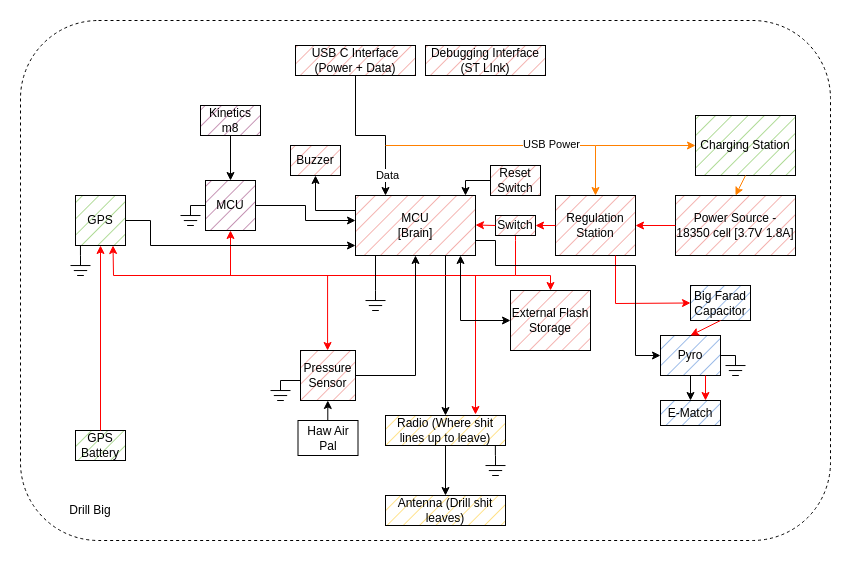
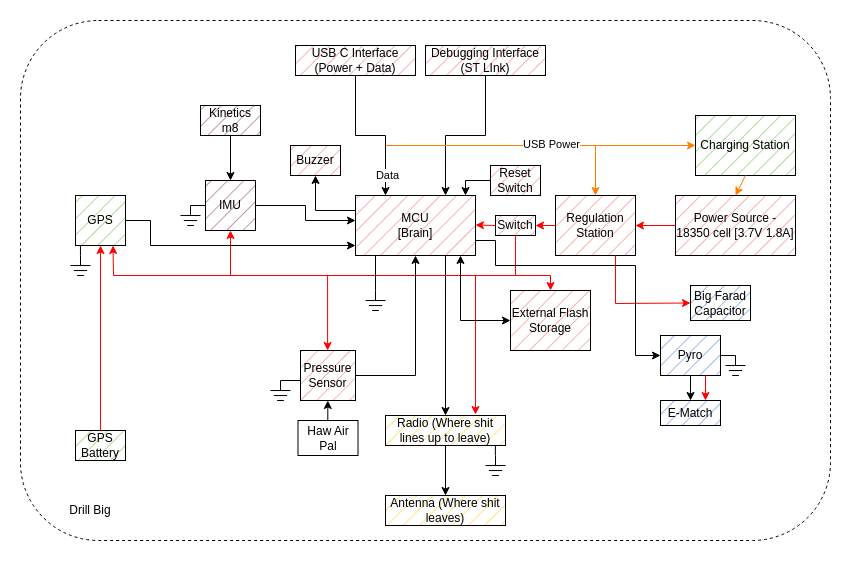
  <mxCell id="0" />
  <mxCell id="1" parent="0" />
  <mxCell id="2" value="" style="rounded=1;whiteSpace=wrap;html=1;fillColor=none;dashed=1;" vertex="1" parent="1"><mxGeometry x="20" y="20" width="810" height="520" as="geometry" /></mxCell>
  <mxCell id="3" value="MCU&lt;div&gt;[Brain]&lt;/div&gt;" style="rounded=0;whiteSpace=wrap;html=1;fillColor=#F19C99;fillStyle=hatch;" vertex="1" parent="1"><mxGeometry x="355" y="195" width="120" height="60" as="geometry" /></mxCell>
  <mxCell id="4" value="" style="endArrow=classic;html=1;rounded=0;entryX=0.25;entryY=0;entryDx=0;entryDy=0;exitX=0.5;exitY=1;exitDx=0;exitDy=0;" edge="1" parent="1" source="6" target="3"><mxGeometry width="50" height="50" relative="1" as="geometry"><mxPoint x="415" y="95" as="sourcePoint" /><mxPoint x="415" y="165" as="targetPoint" /><Array as="points"><mxPoint x="355" y="135" /><mxPoint x="385" y="135" /></Array></mxGeometry></mxCell>
  <mxCell id="5" value="Data" style="edgeLabel;html=1;align=center;verticalAlign=middle;resizable=0;points=[];" vertex="1" connectable="0" parent="4"><mxGeometry x="0.715" y="1" relative="1" as="geometry"><mxPoint as="offset" /></mxGeometry></mxCell>
  <mxCell id="6" value="USB C Interface (Power + Data)" style="text;html=1;align=center;verticalAlign=middle;whiteSpace=wrap;rounded=0;strokeColor=default;fillColor=#F19C99;fillStyle=hatch;" vertex="1" parent="1"><mxGeometry x="295" y="45" width="120" height="30" as="geometry" /></mxCell>
  <mxCell id="7" value="" style="endArrow=classic;html=1;rounded=0;exitX=0.75;exitY=1;exitDx=0;exitDy=0;entryX=0.5;entryY=0;entryDx=0;entryDy=0;" edge="1" parent="1" source="3" target="8"><mxGeometry width="50" height="50" relative="1" as="geometry"><mxPoint x="455" y="285" as="sourcePoint" /><mxPoint x="445" y="435" as="targetPoint" /></mxGeometry></mxCell>
  <mxCell id="8" value="Radio (Where shit lines up to leave)" style="text;html=1;align=center;verticalAlign=middle;whiteSpace=wrap;rounded=0;strokeColor=default;fillColor=#FFD966;fillStyle=hatch;" vertex="1" parent="1"><mxGeometry x="385" y="415" width="120" height="30" as="geometry" /></mxCell>
  <mxCell id="9" value="" style="endArrow=classic;html=1;rounded=0;exitX=0.5;exitY=1;exitDx=0;exitDy=0;entryX=0.5;entryY=0;entryDx=0;entryDy=0;" edge="1" parent="1" source="8" target="10"><mxGeometry width="50" height="50" relative="1" as="geometry"><mxPoint x="535" y="565" as="sourcePoint" /><mxPoint x="445" y="485" as="targetPoint" /></mxGeometry></mxCell>
- <mxCell id="10" value="Antenna (Drill shit leaves)" style="text;html=1;align=center;verticalAlign=middle;whiteSpace=wrap;rounded=0;strokeColor=default;fillColor=#FFD966;fillStyle=hatch;" vertex="1" parent="1"><mxGeometry x="385" y="495" width="120" height="30" as="geometry" /></mxCell>
+ <mxCell id="10" value="Antenna (Where shit leaves)" style="text;html=1;align=center;verticalAlign=middle;whiteSpace=wrap;rounded=0;strokeColor=default;fillColor=#FFD966;fillStyle=hatch;" vertex="1" parent="1"><mxGeometry x="385" y="495" width="120" height="30" as="geometry" /></mxCell>
  <mxCell id="11" value="GPS" style="rounded=0;whiteSpace=wrap;html=1;fillColor=#97D077;fillStyle=hatch;" vertex="1" parent="1"><mxGeometry x="75" y="195" width="50" height="50" as="geometry" /></mxCell>
+ <mxCell id="12" value="" style="endArrow=classic;html=1;rounded=0;entryX=0.75;entryY=0;entryDx=0;entryDy=0;exitX=0.5;exitY=1;exitDx=0;exitDy=0;" edge="1" parent="1" source="13" target="3"><mxGeometry width="50" height="50" relative="1" as="geometry"><mxPoint x="445" y="135" as="sourcePoint" /><mxPoint x="595" y="105" as="targetPoint" /><Array as="points"><mxPoint x="485" y="135" /><mxPoint x="445" y="135" /></Array></mxGeometry></mxCell>
  <mxCell id="13" value="Debugging Interface (ST LInk)" style="text;html=1;align=center;verticalAlign=middle;whiteSpace=wrap;rounded=0;strokeColor=default;fillColor=#F19C99;fillStyle=hatch;" vertex="1" parent="1"><mxGeometry x="425" y="45" width="120" height="30" as="geometry" /></mxCell>
  <mxCell id="14" value="Power Source - 18350 cell [3.7V 1.8A]" style="text;html=1;align=center;verticalAlign=middle;whiteSpace=wrap;rounded=0;strokeColor=default;fillColor=#F19C99;fillStyle=hatch;" vertex="1" parent="1"><mxGeometry x="675" y="195" width="120" height="60" as="geometry" /></mxCell>
  <mxCell id="15" value="Regulation Station" style="rounded=0;whiteSpace=wrap;html=1;fillColor=#F19C99;fillStyle=hatch;" vertex="1" parent="1"><mxGeometry x="555" y="195" width="80" height="60" as="geometry" /></mxCell>
  <mxCell id="16" value="" style="endArrow=classic;html=1;rounded=0;strokeColor=#FF8000;entryX=0.5;entryY=0;entryDx=0;entryDy=0;" edge="1" parent="1" target="15"><mxGeometry width="50" height="50" relative="1" as="geometry"><mxPoint x="385" y="145" as="sourcePoint" /><mxPoint x="595" y="185" as="targetPoint" /><Array as="points"><mxPoint x="595" y="145" /></Array></mxGeometry></mxCell>
  <mxCell id="17" value="USB Power" style="edgeLabel;html=1;align=center;verticalAlign=middle;resizable=0;points=[];" vertex="1" connectable="0" parent="16"><mxGeometry x="0.272" y="2" relative="1" as="geometry"><mxPoint as="offset" /></mxGeometry></mxCell>
  <mxCell id="18" value="" style="endArrow=classic;html=1;rounded=0;entryX=1;entryY=0.5;entryDx=0;entryDy=0;exitX=0;exitY=0.5;exitDx=0;exitDy=0;strokeColor=#FF0000;" edge="1" parent="1" source="14" target="15"><mxGeometry width="50" height="50" relative="1" as="geometry"><mxPoint x="715" y="305" as="sourcePoint" /><mxPoint x="635" y="305" as="targetPoint" /></mxGeometry></mxCell>
  <mxCell id="19" value="Charging Station" style="rounded=0;whiteSpace=wrap;html=1;fillStyle=hatch;fillColor=#97D077;" vertex="1" parent="1"><mxGeometry x="695" y="115" width="100" height="60" as="geometry" /></mxCell>
  <mxCell id="20" value="" style="endArrow=classic;html=1;rounded=0;entryX=0.5;entryY=0;entryDx=0;entryDy=0;exitX=0.5;exitY=1;exitDx=0;exitDy=0;strokeColor=#FF8000;" edge="1" parent="1" source="19" target="14"><mxGeometry width="50" height="50" relative="1" as="geometry"><mxPoint x="635" y="155" as="sourcePoint" /><mxPoint x="685" y="105" as="targetPoint" /></mxGeometry></mxCell>
  <mxCell id="21" value="" style="endArrow=classic;html=1;rounded=0;entryX=0;entryY=0.5;entryDx=0;entryDy=0;strokeColor=#FF8000;" edge="1" parent="1" target="19"><mxGeometry width="50" height="50" relative="1" as="geometry"><mxPoint x="595" y="145" as="sourcePoint" /><mxPoint x="605" y="85" as="targetPoint" /></mxGeometry></mxCell>
  <mxCell id="22" value="GPS Battery" style="rounded=0;whiteSpace=wrap;html=1;fillStyle=hatch;fillColor=#97D077;" vertex="1" parent="1"><mxGeometry x="75" y="430" width="50" height="30" as="geometry" /></mxCell>
  <mxCell id="23" value="" style="endArrow=classic;html=1;rounded=0;entryX=0.5;entryY=1;entryDx=0;entryDy=0;exitX=0.5;exitY=0;exitDx=0;exitDy=0;strokeColor=#FF0000;" edge="1" parent="1" source="22" target="11"><mxGeometry width="50" height="50" relative="1" as="geometry"><mxPoint x="245" y="275" as="sourcePoint" /><mxPoint x="165" y="275" as="targetPoint" /></mxGeometry></mxCell>
  <mxCell id="24" value="" style="endArrow=classic;html=1;rounded=0;entryX=0.75;entryY=1;entryDx=0;entryDy=0;strokeColor=#FF0000;exitX=0.5;exitY=1;exitDx=0;exitDy=0;" edge="1" parent="1" source="67" target="11"><mxGeometry width="50" height="50" relative="1" as="geometry"><mxPoint x="530" y="240" as="sourcePoint" /><mxPoint x="515" y="265" as="targetPoint" /><Array as="points"><mxPoint x="515" y="240" /><mxPoint x="515" y="275" /><mxPoint x="113" y="275" /></Array></mxGeometry></mxCell>
  <mxCell id="25" value="" style="group" vertex="1" connectable="0" parent="1"><mxGeometry x="70" y="255" width="20" height="20" as="geometry" /></mxCell>
  <mxCell id="26" value="" style="endArrow=none;html=1;rounded=0;" edge="1" parent="25"><mxGeometry width="50" height="50" relative="1" as="geometry"><mxPoint x="3.333" y="15.053" as="sourcePoint" /><mxPoint x="16.667" y="15.053" as="targetPoint" /></mxGeometry></mxCell>
  <mxCell id="27" value="" style="endArrow=none;html=1;rounded=0;" edge="1" parent="25"><mxGeometry width="50" height="50" relative="1" as="geometry"><mxPoint x="6.667" y="20" as="sourcePoint" /><mxPoint x="13.333" y="20" as="targetPoint" /></mxGeometry></mxCell>
  <mxCell id="28" value="" style="endArrow=none;html=1;rounded=0;" edge="1" parent="25"><mxGeometry width="50" height="50" relative="1" as="geometry"><mxPoint y="10.035" as="sourcePoint" /><mxPoint x="20" y="10.035" as="targetPoint" /></mxGeometry></mxCell>
  <mxCell id="29" value="" style="endArrow=none;html=1;rounded=0;" edge="1" parent="25"><mxGeometry width="50" height="50" relative="1" as="geometry"><mxPoint x="10" y="10.035" as="sourcePoint" /><mxPoint x="10" as="targetPoint" /></mxGeometry></mxCell>
  <mxCell id="30" value="" style="endArrow=none;html=1;rounded=0;" edge="1" parent="1"><mxGeometry width="50" height="50" relative="1" as="geometry"><mxPoint x="79.96" y="255" as="sourcePoint" /><mxPoint x="79.96" y="245" as="targetPoint" /></mxGeometry></mxCell>
  <mxCell id="31" value="" style="group" vertex="1" connectable="0" parent="1"><mxGeometry x="365" y="290" width="20" height="20" as="geometry" /></mxCell>
  <mxCell id="32" value="" style="endArrow=none;html=1;rounded=0;" edge="1" parent="31"><mxGeometry width="50" height="50" relative="1" as="geometry"><mxPoint x="3.333" y="15.053" as="sourcePoint" /><mxPoint x="16.667" y="15.053" as="targetPoint" /></mxGeometry></mxCell>
  <mxCell id="33" value="" style="endArrow=none;html=1;rounded=0;" edge="1" parent="31"><mxGeometry width="50" height="50" relative="1" as="geometry"><mxPoint x="6.667" y="20" as="sourcePoint" /><mxPoint x="13.333" y="20" as="targetPoint" /></mxGeometry></mxCell>
  <mxCell id="34" value="" style="endArrow=none;html=1;rounded=0;" edge="1" parent="31"><mxGeometry width="50" height="50" relative="1" as="geometry"><mxPoint y="10.035" as="sourcePoint" /><mxPoint x="20" y="10.035" as="targetPoint" /></mxGeometry></mxCell>
  <mxCell id="35" value="" style="endArrow=none;html=1;rounded=0;" edge="1" parent="31"><mxGeometry width="50" height="50" relative="1" as="geometry"><mxPoint x="10" y="10.035" as="sourcePoint" /><mxPoint x="10" as="targetPoint" /></mxGeometry></mxCell>
  <mxCell id="36" value="" style="endArrow=none;html=1;rounded=0;" edge="1" parent="1"><mxGeometry width="50" height="50" relative="1" as="geometry"><mxPoint x="375" y="290" as="sourcePoint" /><mxPoint x="375" y="255" as="targetPoint" /></mxGeometry></mxCell>
  <mxCell id="37" value="" style="group" vertex="1" connectable="0" parent="1"><mxGeometry x="485" y="455" width="20" height="20" as="geometry" /></mxCell>
  <mxCell id="38" value="" style="endArrow=none;html=1;rounded=0;" edge="1" parent="37"><mxGeometry width="50" height="50" relative="1" as="geometry"><mxPoint x="3.333" y="15.053" as="sourcePoint" /><mxPoint x="16.667" y="15.053" as="targetPoint" /></mxGeometry></mxCell>
  <mxCell id="39" value="" style="endArrow=none;html=1;rounded=0;" edge="1" parent="37"><mxGeometry width="50" height="50" relative="1" as="geometry"><mxPoint x="6.667" y="20" as="sourcePoint" /><mxPoint x="13.333" y="20" as="targetPoint" /></mxGeometry></mxCell>
  <mxCell id="40" value="" style="endArrow=none;html=1;rounded=0;" edge="1" parent="37"><mxGeometry width="50" height="50" relative="1" as="geometry"><mxPoint y="10.035" as="sourcePoint" /><mxPoint x="20" y="10.035" as="targetPoint" /></mxGeometry></mxCell>
  <mxCell id="41" value="" style="endArrow=none;html=1;rounded=0;" edge="1" parent="37"><mxGeometry width="50" height="50" relative="1" as="geometry"><mxPoint x="10" y="10.035" as="sourcePoint" /><mxPoint x="10" as="targetPoint" /></mxGeometry></mxCell>
  <mxCell id="42" value="" style="endArrow=none;html=1;rounded=0;" edge="1" parent="1"><mxGeometry width="50" height="50" relative="1" as="geometry"><mxPoint x="494.89" y="445" as="sourcePoint" /><mxPoint x="494.89" y="455" as="targetPoint" /></mxGeometry></mxCell>
  <mxCell id="43" value="" style="endArrow=classic;html=1;rounded=0;entryX=1;entryY=0.5;entryDx=0;entryDy=0;strokeColor=#FF0000;" edge="1" parent="1"><mxGeometry width="50" height="50" relative="1" as="geometry"><mxPoint x="475" y="275" as="sourcePoint" /><mxPoint x="475" y="414" as="targetPoint" /></mxGeometry></mxCell>
- <mxCell id="44" value="MCU" style="rounded=0;whiteSpace=wrap;html=1;fillColor=#B5739D;fillStyle=hatch;" vertex="1" parent="1"><mxGeometry x="205" y="180" width="50" height="50" as="geometry" /></mxCell>
+ <mxCell id="44" value="IMU" style="rounded=0;whiteSpace=wrap;html=1;fillColor=#B5739D;fillStyle=hatch;" vertex="1" parent="1"><mxGeometry x="205" y="180" width="50" height="50" as="geometry" /></mxCell>
  <mxCell id="45" value="" style="endArrow=classic;html=1;rounded=0;entryX=0.5;entryY=1;entryDx=0;entryDy=0;strokeColor=#FF0000;" edge="1" parent="1" target="44"><mxGeometry width="50" height="50" relative="1" as="geometry"><mxPoint x="230" y="275" as="sourcePoint" /><mxPoint x="229.5" y="245" as="targetPoint" /></mxGeometry></mxCell>
  <mxCell id="46" value="" style="endArrow=classic;html=1;rounded=0;exitX=1;exitY=0.5;exitDx=0;exitDy=0;" edge="1" parent="1" source="44"><mxGeometry width="50" height="50" relative="1" as="geometry"><mxPoint x="265" y="219.76" as="sourcePoint" /><mxPoint x="355" y="220" as="targetPoint" /><Array as="points"><mxPoint x="305" y="205" /><mxPoint x="305" y="220" /></Array></mxGeometry></mxCell>
  <mxCell id="47" value="" style="endArrow=classic;html=1;rounded=0;exitX=1;exitY=0.5;exitDx=0;exitDy=0;" edge="1" parent="1" source="11"><mxGeometry width="50" height="50" relative="1" as="geometry"><mxPoint x="135" y="245" as="sourcePoint" /><mxPoint x="355" y="245" as="targetPoint" /><Array as="points"><mxPoint x="150" y="220" /><mxPoint x="150" y="245" /></Array></mxGeometry></mxCell>
  <mxCell id="48" value="" style="endArrow=classic;html=1;rounded=0;entryX=0.5;entryY=0;entryDx=0;entryDy=0;" edge="1" parent="1" target="44"><mxGeometry width="50" height="50" relative="1" as="geometry"><mxPoint x="230" y="135" as="sourcePoint" /><mxPoint x="225" y="125" as="targetPoint" /></mxGeometry></mxCell>
  <mxCell id="49" value="Kinetics m8" style="text;html=1;align=center;verticalAlign=middle;whiteSpace=wrap;rounded=0;strokeColor=default;fillColor=#B5739D;fillStyle=hatch;" vertex="1" parent="1"><mxGeometry x="200" y="105" width="60" height="30" as="geometry" /></mxCell>
  <mxCell id="50" value="" style="endArrow=classic;html=1;rounded=0;exitX=1;exitY=0.5;exitDx=0;exitDy=0;" edge="1" parent="1" source="51"><mxGeometry width="50" height="50" relative="1" as="geometry"><mxPoint x="355" y="375" as="sourcePoint" /><mxPoint x="415" y="255" as="targetPoint" /><Array as="points"><mxPoint x="415" y="375" /></Array></mxGeometry></mxCell>
  <mxCell id="51" value="Pressure Sensor" style="rounded=0;whiteSpace=wrap;html=1;fillColor=#F19C99;fillStyle=hatch;" vertex="1" parent="1"><mxGeometry x="300" y="350" width="55" height="50" as="geometry" /></mxCell>
  <mxCell id="52" value="" style="endArrow=classic;html=1;rounded=0;entryX=1;entryY=0.5;entryDx=0;entryDy=0;strokeColor=#FF0000;" edge="1" parent="1"><mxGeometry width="50" height="50" relative="1" as="geometry"><mxPoint x="327.08" y="275" as="sourcePoint" /><mxPoint x="327.08" y="350" as="targetPoint" /></mxGeometry></mxCell>
  <mxCell id="53" value="" style="endArrow=classic;startArrow=classic;html=1;rounded=0;entryX=0;entryY=0.5;entryDx=0;entryDy=0;" edge="1" parent="1" target="54"><mxGeometry width="50" height="50" relative="1" as="geometry"><mxPoint x="460" y="255" as="sourcePoint" /><mxPoint x="555" y="295" as="targetPoint" /><Array as="points"><mxPoint x="460" y="320" /></Array></mxGeometry></mxCell>
  <mxCell id="54" value="External Flash Storage" style="rounded=0;whiteSpace=wrap;html=1;fillColor=#F19C99;fillStyle=hatch;" vertex="1" parent="1"><mxGeometry x="510" y="290" width="80" height="60" as="geometry" /></mxCell>
  <mxCell id="55" value="" style="group" vertex="1" connectable="0" parent="1"><mxGeometry x="270" y="380" width="20" height="20" as="geometry" /></mxCell>
  <mxCell id="56" value="" style="endArrow=none;html=1;rounded=0;" edge="1" parent="55"><mxGeometry width="50" height="50" relative="1" as="geometry"><mxPoint x="3.333" y="15.053" as="sourcePoint" /><mxPoint x="16.667" y="15.053" as="targetPoint" /></mxGeometry></mxCell>
  <mxCell id="57" value="" style="endArrow=none;html=1;rounded=0;" edge="1" parent="55"><mxGeometry width="50" height="50" relative="1" as="geometry"><mxPoint x="6.667" y="20" as="sourcePoint" /><mxPoint x="13.333" y="20" as="targetPoint" /></mxGeometry></mxCell>
  <mxCell id="58" value="" style="endArrow=none;html=1;rounded=0;" edge="1" parent="55"><mxGeometry width="50" height="50" relative="1" as="geometry"><mxPoint y="10.035" as="sourcePoint" /><mxPoint x="20" y="10.035" as="targetPoint" /></mxGeometry></mxCell>
  <mxCell id="59" value="" style="endArrow=none;html=1;rounded=0;" edge="1" parent="55"><mxGeometry width="50" height="50" relative="1" as="geometry"><mxPoint x="10" y="10.035" as="sourcePoint" /><mxPoint x="10" as="targetPoint" /></mxGeometry></mxCell>
  <mxCell id="60" value="" style="group" vertex="1" connectable="0" parent="1"><mxGeometry x="180" y="205" width="20" height="20" as="geometry" /></mxCell>
  <mxCell id="61" value="" style="endArrow=none;html=1;rounded=0;" edge="1" parent="60"><mxGeometry width="50" height="50" relative="1" as="geometry"><mxPoint x="3.333" y="15.053" as="sourcePoint" /><mxPoint x="16.667" y="15.053" as="targetPoint" /></mxGeometry></mxCell>
  <mxCell id="62" value="" style="endArrow=none;html=1;rounded=0;" edge="1" parent="60"><mxGeometry width="50" height="50" relative="1" as="geometry"><mxPoint x="6.667" y="20" as="sourcePoint" /><mxPoint x="13.333" y="20" as="targetPoint" /></mxGeometry></mxCell>
  <mxCell id="63" value="" style="endArrow=none;html=1;rounded=0;" edge="1" parent="60"><mxGeometry width="50" height="50" relative="1" as="geometry"><mxPoint y="10.035" as="sourcePoint" /><mxPoint x="20" y="10.035" as="targetPoint" /></mxGeometry></mxCell>
  <mxCell id="64" value="" style="endArrow=none;html=1;rounded=0;" edge="1" parent="60"><mxGeometry width="50" height="50" relative="1" as="geometry"><mxPoint x="10" y="10.035" as="sourcePoint" /><mxPoint x="10" as="targetPoint" /></mxGeometry></mxCell>
  <mxCell id="65" value="" style="endArrow=none;html=1;rounded=0;entryX=0;entryY=0.5;entryDx=0;entryDy=0;" edge="1" parent="1" target="44"><mxGeometry width="50" height="50" relative="1" as="geometry"><mxPoint x="190" y="205" as="sourcePoint" /><mxPoint x="240" y="155" as="targetPoint" /></mxGeometry></mxCell>
  <mxCell id="66" value="" style="endArrow=none;html=1;rounded=0;" edge="1" parent="1"><mxGeometry width="50" height="50" relative="1" as="geometry"><mxPoint x="280" y="380" as="sourcePoint" /><mxPoint x="300" y="380" as="targetPoint" /></mxGeometry></mxCell>
  <mxCell id="67" value="Switch" style="rounded=0;whiteSpace=wrap;html=1;fillColor=#F19C99;fillStyle=hatch;" vertex="1" parent="1"><mxGeometry x="495" y="215" width="40" height="20" as="geometry" /></mxCell>
  <mxCell id="68" value="" style="endArrow=classic;html=1;rounded=0;entryX=1;entryY=0.5;entryDx=0;entryDy=0;strokeColor=#FF0000;" edge="1" parent="1"><mxGeometry width="50" height="50" relative="1" as="geometry"><mxPoint x="555" y="225" as="sourcePoint" /><mxPoint x="535" y="225" as="targetPoint" /></mxGeometry></mxCell>
  <mxCell id="69" value="" style="endArrow=classic;html=1;rounded=0;entryX=1;entryY=0.5;entryDx=0;entryDy=0;strokeColor=#FF0000;" edge="1" parent="1"><mxGeometry width="50" height="50" relative="1" as="geometry"><mxPoint x="495" y="225" as="sourcePoint" /><mxPoint x="475" y="224.52" as="targetPoint" /></mxGeometry></mxCell>
  <mxCell id="70" value="" style="endArrow=classic;html=1;rounded=0;entryX=0.5;entryY=0;entryDx=0;entryDy=0;strokeColor=#FF0000;" edge="1" parent="1" target="54"><mxGeometry width="50" height="50" relative="1" as="geometry"><mxPoint x="515" y="275" as="sourcePoint" /><mxPoint x="650" y="240" as="targetPoint" /><Array as="points"><mxPoint x="550" y="275" /></Array></mxGeometry></mxCell>
  <mxCell id="71" value="" style="endArrow=classic;html=1;rounded=0;" edge="1" parent="1"><mxGeometry width="50" height="50" relative="1" as="geometry"><mxPoint x="327.3" y="420" as="sourcePoint" /><mxPoint x="327.3" y="400" as="targetPoint" /></mxGeometry></mxCell>
  <mxCell id="72" value="Haw Air Pal" style="rounded=0;whiteSpace=wrap;html=1;" vertex="1" parent="1"><mxGeometry x="297.5" y="420" width="60" height="35" as="geometry" /></mxCell>
  <mxCell id="73" value="" style="endArrow=classic;html=1;rounded=0;exitX=0.75;exitY=1;exitDx=0;exitDy=0;strokeColor=#FF0000;entryX=0;entryY=0.5;entryDx=0;entryDy=0;" edge="1" parent="1" source="15" target="78"><mxGeometry width="50" height="50" relative="1" as="geometry"><mxPoint x="695" y="335" as="sourcePoint" /><mxPoint x="655" y="315" as="targetPoint" /><Array as="points"><mxPoint x="615" y="303" /></Array></mxGeometry></mxCell>
  <mxCell id="74" value="Pyro" style="rounded=0;whiteSpace=wrap;html=1;fillColor=#7EA6E0;fillStyle=hatch;" vertex="1" parent="1"><mxGeometry x="660" y="335" width="60" height="40" as="geometry" /></mxCell>
  <mxCell id="75" value="" style="endArrow=classic;html=1;rounded=0;exitX=1;exitY=0.75;exitDx=0;exitDy=0;entryX=0;entryY=0.5;entryDx=0;entryDy=0;" edge="1" parent="1" source="3" target="74"><mxGeometry width="50" height="50" relative="1" as="geometry"><mxPoint x="605" y="345" as="sourcePoint" /><mxPoint x="655" y="295" as="targetPoint" /><Array as="points"><mxPoint x="495" y="240" /><mxPoint x="495" y="265" /><mxPoint x="635" y="265" /><mxPoint x="635" y="355" /></Array></mxGeometry></mxCell>
  <mxCell id="76" value="" style="endArrow=classic;html=1;rounded=0;exitX=0.5;exitY=1;exitDx=0;exitDy=0;entryX=0.5;entryY=0;entryDx=0;entryDy=0;" edge="1" parent="1" source="74" target="77"><mxGeometry width="50" height="50" relative="1" as="geometry"><mxPoint x="695" y="385" as="sourcePoint" /><mxPoint x="690" y="370" as="targetPoint" /></mxGeometry></mxCell>
  <mxCell id="77" value="E-Match" style="rounded=0;whiteSpace=wrap;html=1;fillColor=#7EA6E0;fillStyle=hatch;" vertex="1" parent="1"><mxGeometry x="660" y="400" width="60" height="25" as="geometry" /></mxCell>
  <mxCell id="78" value="Big Farad Capacitor" style="rounded=0;whiteSpace=wrap;html=1;fillColor=#7EA6E0;fillStyle=hatch;" vertex="1" parent="1"><mxGeometry x="690" y="285" width="60" height="35" as="geometry" /></mxCell>
- <mxCell id="79" value="" style="endArrow=classic;html=1;rounded=0;entryX=0.5;entryY=0;entryDx=0;entryDy=0;exitX=0.5;exitY=1;exitDx=0;exitDy=0;strokeColor=#FF0000;" edge="1" parent="1" source="78" target="74"><mxGeometry width="50" height="50" relative="1" as="geometry"><mxPoint x="685" y="320" as="sourcePoint" /><mxPoint x="645" y="320" as="targetPoint" /></mxGeometry></mxCell>
  <mxCell id="80" value="" style="endArrow=classic;html=1;rounded=0;entryX=0.75;entryY=0;entryDx=0;entryDy=0;exitX=0.75;exitY=1;exitDx=0;exitDy=0;strokeColor=#FF0000;" edge="1" parent="1" source="74" target="77"><mxGeometry width="50" height="50" relative="1" as="geometry"><mxPoint x="705" y="255" as="sourcePoint" /><mxPoint x="665" y="255" as="targetPoint" /></mxGeometry></mxCell>
  <mxCell id="81" value="Drill Big" style="text;html=1;align=center;verticalAlign=middle;whiteSpace=wrap;rounded=0;" vertex="1" parent="1"><mxGeometry x="60" y="495" width="60" height="30" as="geometry" /></mxCell>
  <mxCell id="82" value="" style="group" vertex="1" connectable="0" parent="1"><mxGeometry x="725" y="355" width="20" height="20" as="geometry" /></mxCell>
  <mxCell id="83" value="" style="endArrow=none;html=1;rounded=0;" edge="1" parent="82"><mxGeometry width="50" height="50" relative="1" as="geometry"><mxPoint x="3.333" y="15.053" as="sourcePoint" /><mxPoint x="16.667" y="15.053" as="targetPoint" /></mxGeometry></mxCell>
  <mxCell id="84" value="" style="endArrow=none;html=1;rounded=0;" edge="1" parent="82"><mxGeometry width="50" height="50" relative="1" as="geometry"><mxPoint x="6.667" y="20" as="sourcePoint" /><mxPoint x="13.333" y="20" as="targetPoint" /></mxGeometry></mxCell>
  <mxCell id="85" value="" style="endArrow=none;html=1;rounded=0;" edge="1" parent="82"><mxGeometry width="50" height="50" relative="1" as="geometry"><mxPoint y="10.035" as="sourcePoint" /><mxPoint x="20" y="10.035" as="targetPoint" /></mxGeometry></mxCell>
  <mxCell id="86" value="" style="endArrow=none;html=1;rounded=0;" edge="1" parent="82"><mxGeometry width="50" height="50" relative="1" as="geometry"><mxPoint x="10" y="10.035" as="sourcePoint" /><mxPoint x="10" as="targetPoint" /></mxGeometry></mxCell>
  <mxCell id="87" value="" style="endArrow=none;html=1;rounded=0;exitX=1;exitY=0.5;exitDx=0;exitDy=0;" edge="1" parent="1" source="74"><mxGeometry width="50" height="50" relative="1" as="geometry"><mxPoint x="685" y="405" as="sourcePoint" /><mxPoint x="735" y="355" as="targetPoint" /></mxGeometry></mxCell>
  <mxCell id="88" value="Reset Switch" style="rounded=0;whiteSpace=wrap;html=1;fillColor=#F19C99;fillStyle=hatch;" vertex="1" parent="1"><mxGeometry x="490" y="165" width="50" height="30" as="geometry" /></mxCell>
  <mxCell id="89" value="" style="endArrow=classic;html=1;rounded=0;exitX=0;exitY=0.5;exitDx=0;exitDy=0;" edge="1" parent="1" source="88"><mxGeometry width="50" height="50" relative="1" as="geometry"><mxPoint x="415" y="245" as="sourcePoint" /><mxPoint x="465" y="195" as="targetPoint" /><Array as="points"><mxPoint x="465" y="180" /></Array></mxGeometry></mxCell>
  <mxCell id="90" value="Buzzer" style="rounded=0;whiteSpace=wrap;html=1;fillColor=#F19C99;fillStyle=hatch;" vertex="1" parent="1"><mxGeometry x="290" y="145" width="50" height="30" as="geometry" /></mxCell>
  <mxCell id="91" value="" style="endArrow=classic;html=1;rounded=0;exitX=0;exitY=0.25;exitDx=0;exitDy=0;" edge="1" parent="1" source="3"><mxGeometry width="50" height="50" relative="1" as="geometry"><mxPoint x="265" y="225" as="sourcePoint" /><mxPoint x="315" y="175" as="targetPoint" /><Array as="points"><mxPoint x="315" y="210" /></Array></mxGeometry></mxCell>
